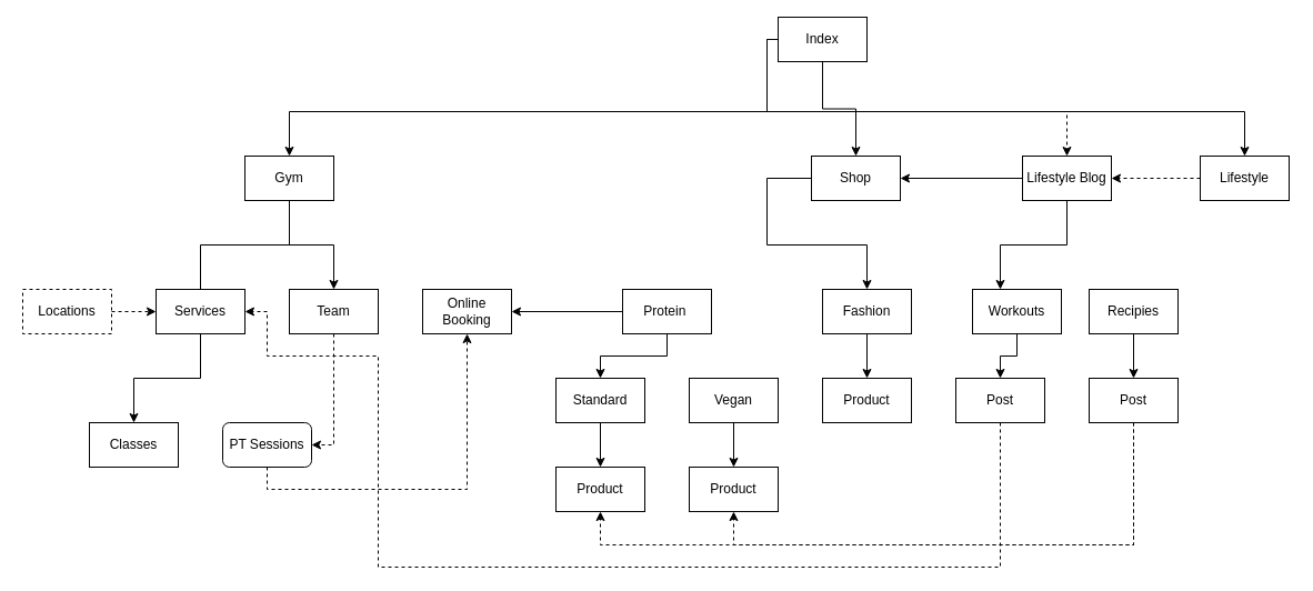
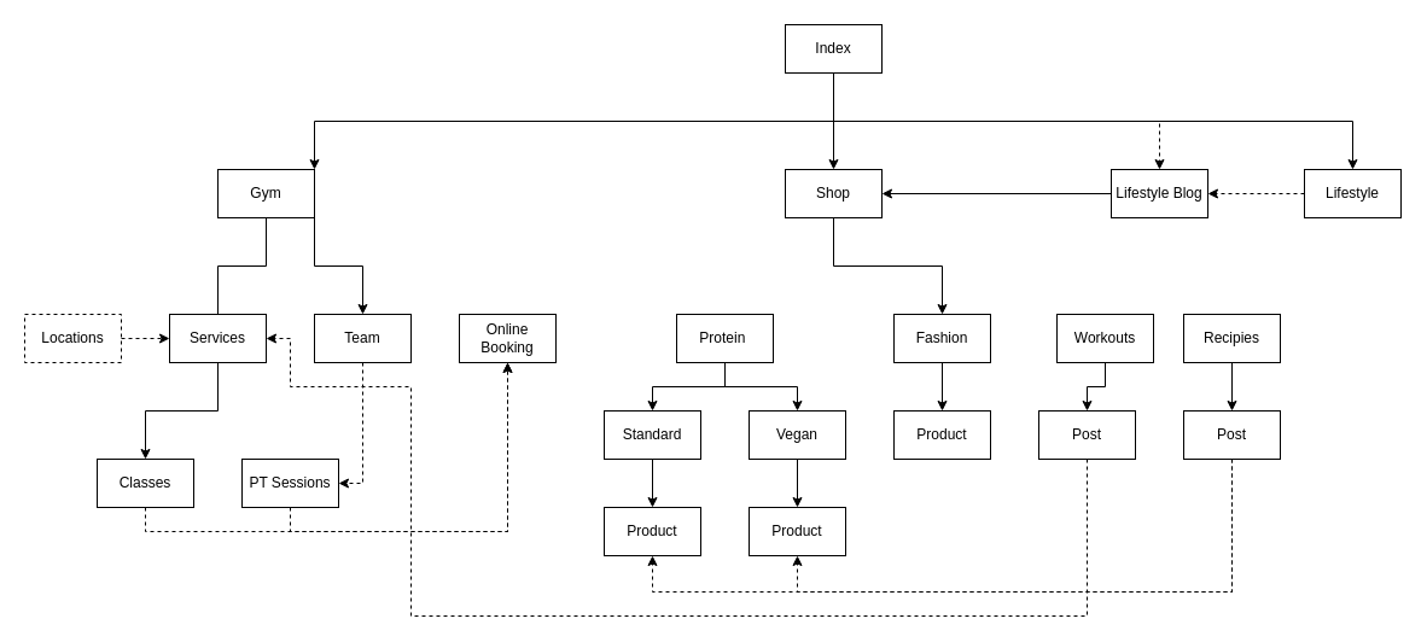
  <mxCell id="0" />
  <mxCell id="1" parent="0" />
  <mxCell id="2" value="" style="edgeStyle=orthogonalEdgeStyle;rounded=0;orthogonalLoop=1;jettySize=auto;html=1;" parent="1" source="6" target="37" edge="1"><mxGeometry relative="1" as="geometry"><Array as="points"><mxPoint x="690" y="100" /><mxPoint x="260" y="100" /></Array></mxGeometry></mxCell>
  <mxCell id="3" value="" style="edgeStyle=orthogonalEdgeStyle;rounded=0;orthogonalLoop=1;jettySize=auto;html=1;" parent="1" source="6" target="22" edge="1"><mxGeometry relative="1" as="geometry" /></mxCell>
  <mxCell id="4" value="" style="edgeStyle=orthogonalEdgeStyle;rounded=0;orthogonalLoop=1;jettySize=auto;html=1;dashed=1;" parent="1" source="6" target="11" edge="1"><mxGeometry relative="1" as="geometry"><Array as="points"><mxPoint x="690" y="100" /><mxPoint x="960" y="100" /></Array></mxGeometry></mxCell>
  <mxCell id="5" value="" style="edgeStyle=orthogonalEdgeStyle;rounded=0;orthogonalLoop=1;jettySize=auto;html=1;" parent="1" source="6" target="8" edge="1"><mxGeometry relative="1" as="geometry"><Array as="points"><mxPoint x="690" y="100" /><mxPoint x="1120" y="100" /></Array></mxGeometry></mxCell>
- <mxCell id="6" value="Index" style="rounded=0;whiteSpace=wrap;html=1;fillColor=none;" parent="1" vertex="1"><mxGeometry x="700" y="15" width="80" height="40" as="geometry" /></mxCell>
+ <mxCell id="6" value="Index" style="rounded=0;whiteSpace=wrap;html=1;fillColor=none;" parent="1" vertex="1"><mxGeometry x="650" y="20" width="80" height="40" as="geometry" /></mxCell>
  <mxCell id="7" style="edgeStyle=orthogonalEdgeStyle;rounded=0;orthogonalLoop=1;jettySize=auto;html=1;exitX=0;exitY=0.5;exitDx=0;exitDy=0;entryX=1;entryY=0.5;entryDx=0;entryDy=0;dashed=1;" parent="1" source="8" target="11" edge="1"><mxGeometry relative="1" as="geometry" /></mxCell>
  <mxCell id="8" value="Lifestyle" style="rounded=0;whiteSpace=wrap;html=1;fillColor=none;" parent="1" vertex="1"><mxGeometry x="1080" y="140" width="80" height="40" as="geometry" /></mxCell>
- <mxCell id="9" value="" style="edgeStyle=orthogonalEdgeStyle;rounded=0;orthogonalLoop=1;jettySize=auto;html=1;" parent="1" source="11" target="18" edge="1"><mxGeometry relative="1" as="geometry"><Array as="points"><mxPoint x="960" y="220" /><mxPoint x="900" y="220" /></Array></mxGeometry></mxCell>
  <mxCell id="10" value="" style="edgeStyle=orthogonalEdgeStyle;rounded=0;orthogonalLoop=1;jettySize=auto;html=1;" parent="1" source="11" target="22" edge="1"><mxGeometry relative="1" as="geometry" /></mxCell>
  <mxCell id="11" value="Lifestyle Blog" style="rounded=0;whiteSpace=wrap;html=1;fillColor=none;" parent="1" vertex="1"><mxGeometry x="920" y="140" width="80" height="40" as="geometry" /></mxCell>
  <mxCell id="12" value="" style="edgeStyle=orthogonalEdgeStyle;rounded=0;orthogonalLoop=1;jettySize=auto;html=1;" parent="1" source="13" target="16" edge="1"><mxGeometry relative="1" as="geometry" /></mxCell>
  <mxCell id="13" value="Recipies" style="rounded=0;whiteSpace=wrap;html=1;fillColor=none;" parent="1" vertex="1"><mxGeometry x="980" y="260" width="80" height="40" as="geometry" /></mxCell>
  <mxCell id="14" style="edgeStyle=orthogonalEdgeStyle;rounded=0;orthogonalLoop=1;jettySize=auto;html=1;exitX=0.5;exitY=1;exitDx=0;exitDy=0;entryX=0.5;entryY=1;entryDx=0;entryDy=0;dashed=1;" edge="1" parent="1" source="16" target="34"><mxGeometry relative="1" as="geometry"><Array as="points"><mxPoint x="1020" y="490" /><mxPoint x="540" y="490" /></Array></mxGeometry></mxCell>
  <mxCell id="15" style="edgeStyle=orthogonalEdgeStyle;rounded=0;orthogonalLoop=1;jettySize=auto;html=1;exitX=0.5;exitY=1;exitDx=0;exitDy=0;entryX=0.5;entryY=1;entryDx=0;entryDy=0;dashed=1;" edge="1" parent="1" source="16" target="31"><mxGeometry relative="1" as="geometry"><Array as="points"><mxPoint x="1020" y="490" /><mxPoint x="660" y="490" /></Array></mxGeometry></mxCell>
  <mxCell id="16" value="Post" style="rounded=0;whiteSpace=wrap;html=1;fillColor=none;" parent="1" vertex="1"><mxGeometry x="980" y="340" width="80" height="40" as="geometry" /></mxCell>
  <mxCell id="17" value="" style="edgeStyle=orthogonalEdgeStyle;rounded=0;orthogonalLoop=1;jettySize=auto;html=1;" parent="1" source="18" target="20" edge="1"><mxGeometry relative="1" as="geometry" /></mxCell>
  <mxCell id="18" value="Workouts" style="rounded=0;whiteSpace=wrap;html=1;fillColor=none;" parent="1" vertex="1"><mxGeometry x="875" y="260" width="80" height="40" as="geometry" /></mxCell>
  <mxCell id="19" style="edgeStyle=orthogonalEdgeStyle;rounded=0;orthogonalLoop=1;jettySize=auto;html=1;exitX=0.5;exitY=1;exitDx=0;exitDy=0;entryX=1;entryY=0.5;entryDx=0;entryDy=0;dashed=1;" parent="1" source="20" target="42" edge="1"><mxGeometry relative="1" as="geometry"><Array as="points"><mxPoint x="900" y="510" /><mxPoint x="340" y="510" /><mxPoint x="340" y="320" /><mxPoint x="240" y="320" /><mxPoint x="240" y="280" /></Array></mxGeometry></mxCell>
  <mxCell id="20" value="Post" style="rounded=0;whiteSpace=wrap;html=1;fillColor=none;" parent="1" vertex="1"><mxGeometry x="860" y="340" width="80" height="40" as="geometry" /></mxCell>
  <mxCell id="21" value="" style="edgeStyle=orthogonalEdgeStyle;rounded=0;orthogonalLoop=1;jettySize=auto;html=1;" parent="1" source="22" target="24" edge="1"><mxGeometry relative="1" as="geometry"><Array as="points"><mxPoint x="690" y="220" /><mxPoint x="780" y="220" /></Array></mxGeometry></mxCell>
- <mxCell id="22" value="Shop" style="rounded=0;whiteSpace=wrap;html=1;fillColor=none;" parent="1" vertex="1"><mxGeometry x="730" y="140" width="80" height="40" as="geometry" /></mxCell>
+ <mxCell id="22" value="Shop" style="rounded=0;whiteSpace=wrap;html=1;fillColor=none;" parent="1" vertex="1"><mxGeometry x="650" y="140" width="80" height="40" as="geometry" /></mxCell>
  <mxCell id="23" value="" style="edgeStyle=orthogonalEdgeStyle;rounded=0;orthogonalLoop=1;jettySize=auto;html=1;" edge="1" parent="1" source="24" target="25"><mxGeometry relative="1" as="geometry" /></mxCell>
  <mxCell id="24" value="Fashion" style="rounded=0;whiteSpace=wrap;html=1;fillColor=none;" parent="1" vertex="1"><mxGeometry x="740" y="260" width="80" height="40" as="geometry" /></mxCell>
  <mxCell id="25" value="Product" style="rounded=0;whiteSpace=wrap;html=1;fillColor=none;" vertex="1" parent="1"><mxGeometry x="740" y="340" width="80" height="40" as="geometry" /></mxCell>
  <mxCell id="26" value="" style="edgeStyle=orthogonalEdgeStyle;rounded=0;orthogonalLoop=1;jettySize=auto;html=1;" edge="1" parent="1" source="28" target="33"><mxGeometry relative="1" as="geometry" /></mxCell>
- <mxCell id="27" value="" style="edgeStyle=orthogonalEdgeStyle;rounded=0;orthogonalLoop=1;jettySize=auto;html=1;" edge="1" parent="1" source="28" target="38"><mxGeometry relative="1" as="geometry" /></mxCell>
+ <mxCell id="27" value="" style="edgeStyle=orthogonalEdgeStyle;rounded=0;orthogonalLoop=1;jettySize=auto;html=1;" edge="1" parent="1" source="28" target="30"><mxGeometry relative="1" as="geometry" /></mxCell>
  <mxCell id="28" value="Protein&amp;nbsp;" style="rounded=0;whiteSpace=wrap;html=1;fillColor=none;" parent="1" vertex="1"><mxGeometry x="560" y="260" width="80" height="40" as="geometry" /></mxCell>
  <mxCell id="29" value="" style="edgeStyle=orthogonalEdgeStyle;rounded=0;orthogonalLoop=1;jettySize=auto;html=1;" edge="1" parent="1" source="30" target="31"><mxGeometry relative="1" as="geometry" /></mxCell>
  <mxCell id="30" value="Vegan" style="rounded=0;whiteSpace=wrap;html=1;fillColor=none;" vertex="1" parent="1"><mxGeometry x="620" y="340" width="80" height="40" as="geometry" /></mxCell>
  <mxCell id="31" value="Product" style="rounded=0;whiteSpace=wrap;html=1;fillColor=none;" vertex="1" parent="1"><mxGeometry x="620" y="420" width="80" height="40" as="geometry" /></mxCell>
  <mxCell id="32" value="" style="edgeStyle=orthogonalEdgeStyle;rounded=0;orthogonalLoop=1;jettySize=auto;html=1;" edge="1" parent="1" source="33" target="34"><mxGeometry relative="1" as="geometry" /></mxCell>
  <mxCell id="33" value="Standard" style="rounded=0;whiteSpace=wrap;html=1;fillColor=none;" vertex="1" parent="1"><mxGeometry x="500" y="340" width="80" height="40" as="geometry" /></mxCell>
  <mxCell id="34" value="Product" style="rounded=0;whiteSpace=wrap;html=1;fillColor=none;" vertex="1" parent="1"><mxGeometry x="500" y="420" width="80" height="40" as="geometry" /></mxCell>
  <mxCell id="35" value="" style="edgeStyle=orthogonalEdgeStyle;rounded=0;orthogonalLoop=1;jettySize=auto;html=1;endArrow=none;" parent="1" source="37" target="42" edge="1"><mxGeometry relative="1" as="geometry" /></mxCell>
  <mxCell id="36" value="" style="edgeStyle=orthogonalEdgeStyle;rounded=0;orthogonalLoop=1;jettySize=auto;html=1;" parent="1" source="37" target="40" edge="1"><mxGeometry relative="1" as="geometry"><Array as="points"><mxPoint x="260" y="220" /><mxPoint x="300" y="220" /></Array></mxGeometry></mxCell>
- <mxCell id="37" value="Gym" style="rounded=0;whiteSpace=wrap;html=1;fillColor=none;" parent="1" vertex="1"><mxGeometry x="220" y="140" width="80" height="40" as="geometry" /></mxCell>
+ <mxCell id="37" value="Gym" style="rounded=0;whiteSpace=wrap;html=1;fillColor=none;" parent="1" vertex="1"><mxGeometry x="180" y="140" width="80" height="40" as="geometry" /></mxCell>
  <mxCell id="38" value="Online Booking" style="rounded=0;whiteSpace=wrap;html=1;fillColor=none;" parent="1" vertex="1"><mxGeometry x="380" y="260" width="80" height="40" as="geometry" /></mxCell>
  <mxCell id="39" style="edgeStyle=orthogonalEdgeStyle;rounded=0;orthogonalLoop=1;jettySize=auto;html=1;exitX=0.5;exitY=1;exitDx=0;exitDy=0;entryX=1;entryY=0.5;entryDx=0;entryDy=0;dashed=1;" parent="1" source="40" target="44" edge="1"><mxGeometry relative="1" as="geometry" /></mxCell>
  <mxCell id="40" value="Team" style="rounded=0;whiteSpace=wrap;html=1;fillColor=none;" parent="1" vertex="1"><mxGeometry x="260" y="260" width="80" height="40" as="geometry" /></mxCell>
  <mxCell id="41" value="" style="edgeStyle=orthogonalEdgeStyle;rounded=0;orthogonalLoop=1;jettySize=auto;html=1;" parent="1" source="42" target="46" edge="1"><mxGeometry relative="1" as="geometry"><Array as="points"><mxPoint x="180" y="340" /><mxPoint x="120" y="340" /></Array></mxGeometry></mxCell>
  <mxCell id="42" value="Services" style="rounded=0;whiteSpace=wrap;html=1;fillColor=none;" parent="1" vertex="1"><mxGeometry x="140" y="260" width="80" height="40" as="geometry" /></mxCell>
  <mxCell id="43" style="edgeStyle=orthogonalEdgeStyle;rounded=0;orthogonalLoop=1;jettySize=auto;html=1;exitX=0.5;exitY=1;exitDx=0;exitDy=0;entryX=0.5;entryY=1;entryDx=0;entryDy=0;dashed=1;" parent="1" source="44" target="38" edge="1"><mxGeometry relative="1" as="geometry" /></mxCell>
- <mxCell id="44" value="PT Sessions" style="whiteSpace=wrap;html=1;fillColor=none;rounded=1;" parent="1" vertex="1"><mxGeometry x="200" y="380" width="80" height="40" as="geometry" /></mxCell>
+ <mxCell id="44" value="PT Sessions" style="rounded=0;whiteSpace=wrap;html=1;fillColor=none;" parent="1" vertex="1"><mxGeometry x="200" y="380" width="80" height="40" as="geometry" /></mxCell>
+ <mxCell id="45" style="edgeStyle=orthogonalEdgeStyle;rounded=0;orthogonalLoop=1;jettySize=auto;html=1;exitX=0.5;exitY=1;exitDx=0;exitDy=0;entryX=0.5;entryY=1;entryDx=0;entryDy=0;dashed=1;" parent="1" source="46" target="38" edge="1"><mxGeometry relative="1" as="geometry" /></mxCell>
  <mxCell id="46" value="Classes" style="rounded=0;whiteSpace=wrap;html=1;fillColor=none;" parent="1" vertex="1"><mxGeometry x="80" y="380" width="80" height="40" as="geometry" /></mxCell>
  <mxCell id="47" style="edgeStyle=orthogonalEdgeStyle;rounded=0;orthogonalLoop=1;jettySize=auto;html=1;exitX=1;exitY=0.5;exitDx=0;exitDy=0;entryX=0;entryY=0.5;entryDx=0;entryDy=0;dashed=1;" parent="1" source="48" target="42" edge="1"><mxGeometry relative="1" as="geometry" /></mxCell>
  <mxCell id="48" value="Locations" style="rounded=0;whiteSpace=wrap;html=1;fillColor=none;dashed=1;" parent="1" vertex="1"><mxGeometry y="260" width="80" height="40" as="geometry" x="20" /></mxCell>
